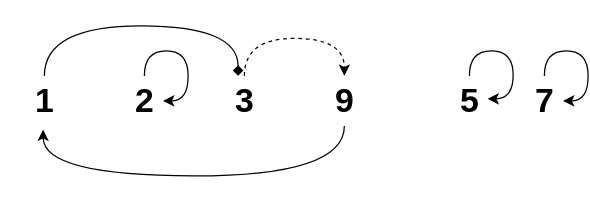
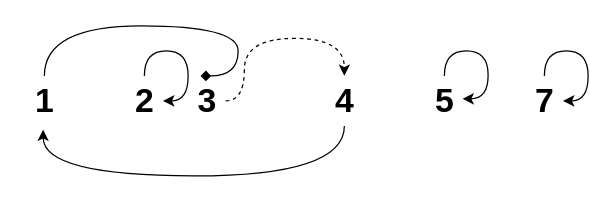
  <mxCell id="0" />
  <mxCell id="1" parent="0" />
  <mxCell id="2" style="edgeStyle=orthogonalEdgeStyle;curved=1;orthogonalLoop=1;jettySize=auto;html=1;entryX=0.333;entryY=0;entryDx=0;entryDy=0;entryPerimeter=0;fontSize=27;endArrow=diamond;" parent="1" source="3" target="8" edge="1"><mxGeometry relative="1" as="geometry"><Array as="points"><mxPoint x="35" y="20" /><mxPoint x="190" y="20" /></Array></mxGeometry></mxCell>
  <mxCell id="3" value="1" style="text;html=1;resizable=0;autosize=1;align=center;verticalAlign=middle;points=[];fillColor=none;strokeColor=none;rounded=0;fontSize=27;fontStyle=1" parent="1" vertex="1"><mxGeometry x="20" y="60" width="30" height="40" as="geometry" /></mxCell>
  <mxCell id="4" value="2" style="text;html=1;resizable=0;autosize=1;align=center;verticalAlign=middle;points=[];fillColor=none;strokeColor=none;rounded=0;fontSize=27;fontStyle=1" parent="1" vertex="1"><mxGeometry x="100" y="60" width="30" height="40" as="geometry" /></mxCell>
  <mxCell id="5" style="edgeStyle=orthogonalEdgeStyle;orthogonalLoop=1;jettySize=auto;html=1;curved=1;" edge="1" parent="1" source="6"><mxGeometry relative="1" as="geometry"><mxPoint x="34" y="103" as="targetPoint" /><Array as="points"><mxPoint x="275" y="140" /><mxPoint x="34" y="140" /></Array></mxGeometry></mxCell>
- <mxCell id="6" value="9" style="text;html=1;resizable=0;autosize=1;align=center;verticalAlign=middle;points=[];fillColor=none;strokeColor=none;rounded=0;fontSize=27;fontStyle=1" parent="1" vertex="1"><mxGeometry x="260" y="60" width="30" height="40" as="geometry" /></mxCell>
+ <mxCell id="6" value="4" style="text;html=1;resizable=0;autosize=1;align=center;verticalAlign=middle;points=[];fillColor=none;strokeColor=none;rounded=0;fontSize=27;fontStyle=1" parent="1" vertex="1"><mxGeometry x="260" y="60" width="30" height="40" as="geometry" /></mxCell>
  <mxCell id="7" style="edgeStyle=orthogonalEdgeStyle;curved=1;orthogonalLoop=1;jettySize=auto;html=1;fontSize=27;dashed=1;" parent="1" source="8" target="6" edge="1"><mxGeometry relative="1" as="geometry"><Array as="points"><mxPoint x="195" y="30" /><mxPoint x="275" y="30" /></Array></mxGeometry></mxCell>
- <mxCell id="8" value="3" style="text;html=1;resizable=0;autosize=1;align=center;verticalAlign=middle;points=[];fillColor=none;strokeColor=none;rounded=0;fontSize=27;fontStyle=1" parent="1" vertex="1"><mxGeometry x="180" y="60" width="30" height="40" as="geometry" /></mxCell>
- <mxCell id="9" value="5" style="text;html=1;resizable=0;autosize=1;align=center;verticalAlign=middle;points=[];fillColor=none;strokeColor=none;rounded=0;fontSize=27;fontStyle=1" parent="1" vertex="1"><mxGeometry x="360" y="60" width="30" height="40" as="geometry" /></mxCell>
+ <mxCell id="8" value="3" style="text;html=1;resizable=0;autosize=1;align=center;verticalAlign=middle;points=[];fillColor=none;strokeColor=none;rounded=0;fontSize=27;fontStyle=1" parent="1" vertex="1"><mxGeometry x="150" y="60" width="30" height="40" as="geometry" /></mxCell>
+ <mxCell id="9" value="5" style="text;html=1;resizable=0;autosize=1;align=center;verticalAlign=middle;points=[];fillColor=none;strokeColor=none;rounded=0;fontSize=27;fontStyle=1" parent="1" vertex="1"><mxGeometry x="340" y="60" width="30" height="40" as="geometry" /></mxCell>
  <mxCell id="10" value="7" style="text;html=1;resizable=0;autosize=1;align=center;verticalAlign=middle;points=[];fillColor=none;strokeColor=none;rounded=0;fontSize=27;fontStyle=1" parent="1" vertex="1"><mxGeometry x="420" y="60" width="30" height="40" as="geometry" /></mxCell>
  <mxCell id="11" style="edgeStyle=orthogonalEdgeStyle;curved=1;orthogonalLoop=1;jettySize=auto;html=1;entryX=1;entryY=0.5;entryDx=0;entryDy=0;entryPerimeter=0;" edge="1" parent="1" source="4" target="4"><mxGeometry relative="1" as="geometry" /></mxCell>
  <mxCell id="12" style="edgeStyle=orthogonalEdgeStyle;curved=1;orthogonalLoop=1;jettySize=auto;html=1;entryX=0.986;entryY=0.459;entryDx=0;entryDy=0;entryPerimeter=0;" edge="1" parent="1" source="9" target="9"><mxGeometry relative="1" as="geometry" /></mxCell>
  <mxCell id="13" style="edgeStyle=orthogonalEdgeStyle;curved=1;orthogonalLoop=1;jettySize=auto;html=1;entryX=1;entryY=0.5;entryDx=0;entryDy=0;entryPerimeter=0;" edge="1" parent="1" source="10" target="10"><mxGeometry relative="1" as="geometry" /></mxCell>
